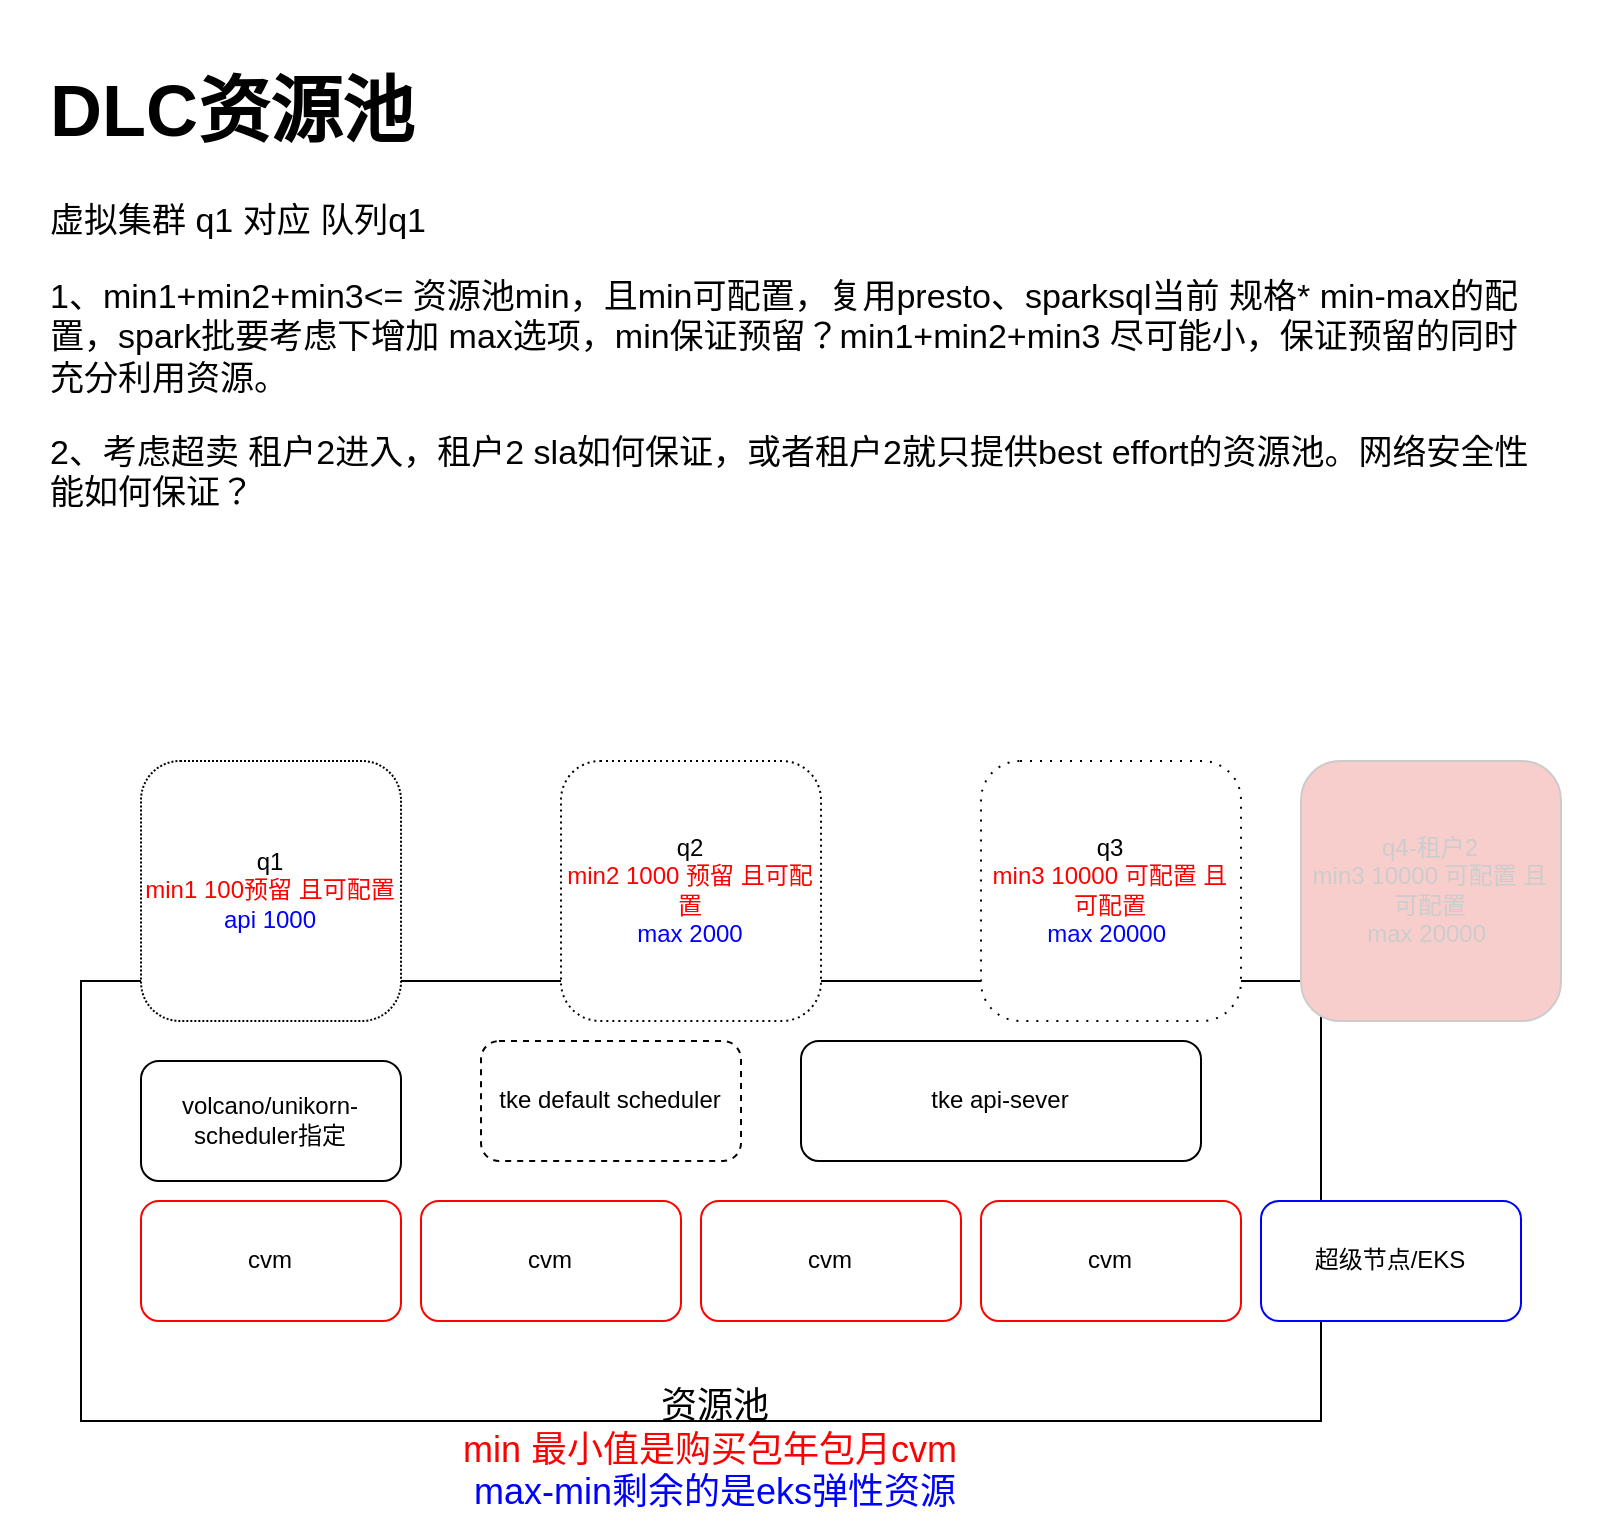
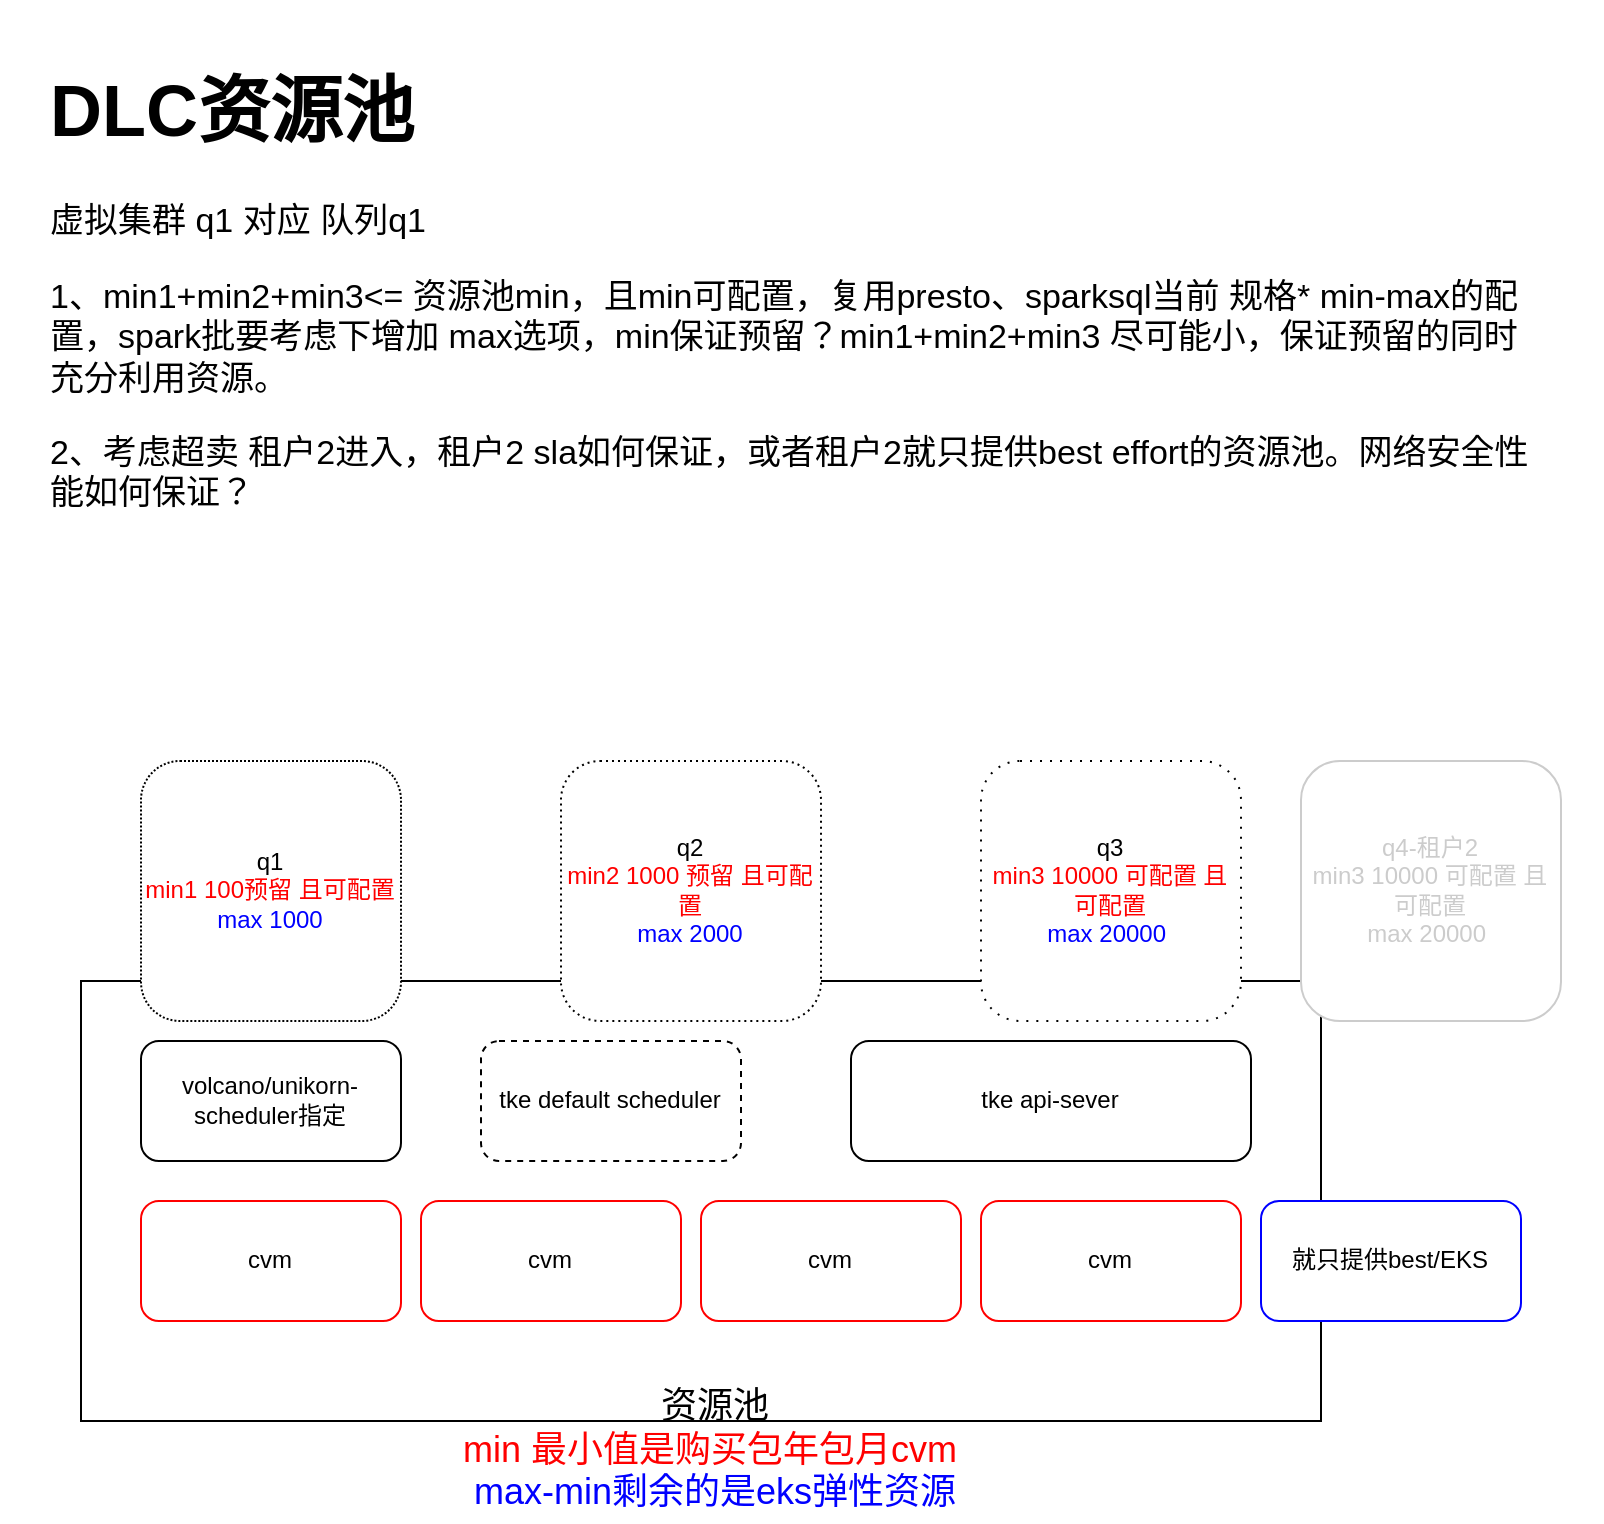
  <mxCell id="0" />
  <mxCell id="1" parent="0" />
  <mxCell id="2" value="" style="rounded=0;whiteSpace=wrap;html=1;" vertex="1" parent="1"><mxGeometry x="40" y="490" width="620" height="220" as="geometry" /></mxCell>
- <mxCell id="3" value="tke api-sever" style="rounded=1;whiteSpace=wrap;html=1;" vertex="1" parent="1"><mxGeometry x="400" y="520" width="200" height="60" as="geometry" /></mxCell>
+ <mxCell id="3" value="tke api-sever" style="rounded=1;whiteSpace=wrap;html=1;" vertex="1" parent="1"><mxGeometry x="425" y="520" width="200" height="60" as="geometry" /></mxCell>
  <mxCell id="4" value="cvm" style="rounded=1;whiteSpace=wrap;html=1;strokeColor=#FF0000;" vertex="1" parent="1"><mxGeometry x="70" y="600" width="130" height="60" as="geometry" /></mxCell>
  <mxCell id="5" value="cvm" style="rounded=1;whiteSpace=wrap;html=1;strokeColor=#FF0000;" vertex="1" parent="1"><mxGeometry x="210" y="600" width="130" height="60" as="geometry" /></mxCell>
  <mxCell id="6" value="cvm" style="rounded=1;whiteSpace=wrap;html=1;strokeColor=#FF0000;" vertex="1" parent="1"><mxGeometry x="350" y="600" width="130" height="60" as="geometry" /></mxCell>
  <mxCell id="7" value="cvm" style="rounded=1;whiteSpace=wrap;html=1;strokeColor=#FF0000;" vertex="1" parent="1"><mxGeometry x="490" y="600" width="130" height="60" as="geometry" /></mxCell>
- <mxCell id="8" value="q1&lt;br&gt;&lt;font color=&quot;#ff0000&quot;&gt;min1 100预留 且可配置&lt;br&gt;&lt;/font&gt;&lt;font color=&quot;#0000ff&quot;&gt;api 1000&lt;/font&gt;" style="rounded=1;whiteSpace=wrap;html=1;dashed=1;dashPattern=1 1;" vertex="1" parent="1"><mxGeometry x="70" y="380" width="130" height="130" as="geometry" /></mxCell>
+ <mxCell id="8" value="q1&lt;br&gt;&lt;font color=&quot;#ff0000&quot;&gt;min1 100预留 且可配置&lt;br&gt;&lt;/font&gt;&lt;font color=&quot;#0000ff&quot;&gt;max 1000&lt;/font&gt;" style="rounded=1;whiteSpace=wrap;html=1;dashed=1;dashPattern=1 1;" vertex="1" parent="1"><mxGeometry x="70" y="380" width="130" height="130" as="geometry" /></mxCell>
  <mxCell id="9" value="q2&lt;br&gt;&lt;font color=&quot;#ff0000&quot;&gt;min2 1000 预留 且可配置&lt;br&gt;&lt;/font&gt;&lt;font color=&quot;#0000ff&quot;&gt;max 2000&lt;/font&gt;" style="rounded=1;whiteSpace=wrap;html=1;dashed=1;dashPattern=1 2;" vertex="1" parent="1"><mxGeometry x="280" y="380" width="130" height="130" as="geometry" /></mxCell>
  <mxCell id="10" value="q3&lt;br&gt;&lt;font color=&quot;#ff0000&quot;&gt;min3 10000 可配置 且可配置&lt;br&gt;&lt;/font&gt;&lt;font color=&quot;#0000ff&quot;&gt;max 20000&amp;nbsp;&lt;/font&gt;" style="rounded=1;whiteSpace=wrap;html=1;dashed=1;dashPattern=1 4;" vertex="1" parent="1"><mxGeometry x="490" y="380" width="130" height="130" as="geometry" /></mxCell>
- <mxCell id="11" value="volcano/unikorn-scheduler指定" style="rounded=1;whiteSpace=wrap;html=1;" vertex="1" parent="1"><mxGeometry x="70" y="530" width="130" height="60" as="geometry" /></mxCell>
+ <mxCell id="11" value="volcano/unikorn-scheduler指定" style="rounded=1;whiteSpace=wrap;html=1;" vertex="1" parent="1"><mxGeometry x="70" y="520" width="130" height="60" as="geometry" /></mxCell>
  <mxCell id="12" value="tke default scheduler" style="rounded=1;whiteSpace=wrap;html=1;dashed=1;" vertex="1" parent="1"><mxGeometry x="240" y="520" width="130" height="60" as="geometry" /></mxCell>
- <mxCell id="13" value="超级节点/EKS" style="rounded=1;whiteSpace=wrap;html=1;strokeColor=#0000FF;" vertex="1" parent="1"><mxGeometry x="630" y="600" width="130" height="60" as="geometry" /></mxCell>
+ <mxCell id="13" value="就只提供best/EKS" style="rounded=1;whiteSpace=wrap;html=1;strokeColor=#0000FF;" vertex="1" parent="1"><mxGeometry x="630" y="600" width="130" height="60" as="geometry" /></mxCell>
  <mxCell id="14" value="&lt;font style=&quot;font-size: 18px;&quot;&gt;&lt;font style=&quot;font-size: 18px;&quot; color=&quot;#000000&quot;&gt;资源池&lt;/font&gt; &lt;br&gt;&lt;font style=&quot;font-size: 18px;&quot; color=&quot;#ff0000&quot;&gt;min 最小值是购买包年包月cvm&lt;/font&gt;&amp;nbsp;&lt;br&gt;max-min剩余的是eks弹性资源&lt;/font&gt;" style="text;html=1;strokeColor=none;fillColor=none;align=center;verticalAlign=middle;whiteSpace=wrap;rounded=0;fontColor=#0000FF;" vertex="1" parent="1"><mxGeometry x="225" y="710" width="265" height="30" as="geometry" /></mxCell>
  <mxCell id="15" value="&lt;h1&gt;DLC资源池&lt;/h1&gt;&lt;p style=&quot;font-size: 17px;&quot;&gt;&lt;font style=&quot;font-size: 17px;&quot;&gt;虚拟集群 q1 对应 队列q1&lt;/font&gt;&lt;/p&gt;&lt;p style=&quot;font-size: 17px;&quot;&gt;&lt;span style=&quot;background-color: initial;&quot;&gt;1、min1+min2+min3&amp;lt;= 资源池min，且min可配置，复用presto、sparksql当前 规格* min-max的配置，spark批要考虑下增加 max选项，min保证预留？min1+min2+min3 尽可能小，保证预留的同时充分利用资源。&lt;/span&gt;&lt;br&gt;&lt;/p&gt;&lt;p style=&quot;font-size: 17px;&quot;&gt;&lt;span style=&quot;background-color: initial;&quot;&gt;2、考虑超卖 租户2进入，租户2 sla如何保证，或者租户2就只提供best effort的资源池。网络安全性能如何保证？&lt;/span&gt;&lt;/p&gt;&lt;p style=&quot;font-size: 17px;&quot;&gt;&lt;span style=&quot;background-color: initial;&quot;&gt;&lt;br&gt;&lt;/span&gt;&lt;/p&gt;" style="text;html=1;strokeColor=none;fillColor=none;spacing=5;spacingTop=-20;whiteSpace=wrap;overflow=hidden;rounded=0;fontSize=18;fontColor=#000000;" vertex="1" parent="1"><mxGeometry x="20" y="20" width="750" height="280" as="geometry" /></mxCell>
- <mxCell id="16" value="q4-租户2&lt;br&gt;&lt;font&gt;min3 10000 可配置 且可配置&lt;br&gt;&lt;/font&gt;&lt;font&gt;max 20000&amp;nbsp;&lt;/font&gt;" style="rounded=1;whiteSpace=wrap;html=1;strokeColor=#CCCCCC;fontColor=#CCCCCC;fillColor=#f8cecc;" vertex="1" parent="1"><mxGeometry x="650" y="380" width="130" height="130" as="geometry" /></mxCell>
+ <mxCell id="16" value="q4-租户2&lt;br&gt;&lt;font&gt;min3 10000 可配置 且可配置&lt;br&gt;&lt;/font&gt;&lt;font&gt;max 20000&amp;nbsp;&lt;/font&gt;" style="rounded=1;whiteSpace=wrap;html=1;strokeColor=#CCCCCC;fontColor=#CCCCCC;" vertex="1" parent="1"><mxGeometry x="650" y="380" width="130" height="130" as="geometry" /></mxCell>
